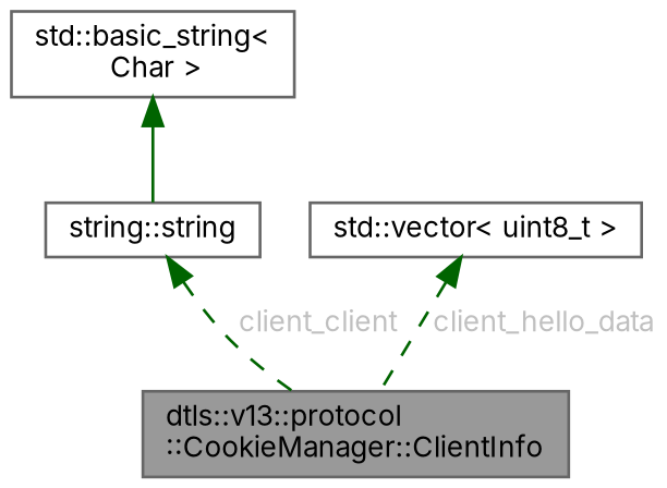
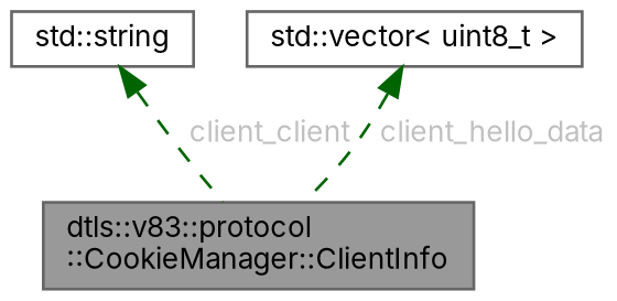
  digraph {
    fontname=Inter
    node [color=gray40 fillcolor=white fontname=Inter fontsize=10 shape=box style=filled]
    edge [color=darkgreen dir=back fontcolor=grey fontname=Inter fontsize=10 labelfontname=Helvetica labelfontsize=10 style=dashed]
-   n1 [fillcolor=grey60 fontcolor=black height=0.2 label="dtls::v13::protocol\l::CookieManager::ClientInfo" width=0.4]
-   n2 [height=0.2 label="string::string" width=0.4]
-   n3 [height=0.2 label="std::basic_string\<\l Char \>" width=0.4]
+   n1 [fillcolor=grey60 fontcolor=black height=0.2 label="dtls::v83::protocol\l::CookieManager::ClientInfo" width=0.4]
+   n2 [height=0.2 label="std::string" width=0.4]
    n4 [height=0.2 label="std::vector\< uint8_t \>" width=0.4]
    n2 -> n1 [label=" client_client"]
-   n3 -> n2 [style=solid fontcolor=""]
    n4 -> n1 [label=" client_hello_data"]
  }
